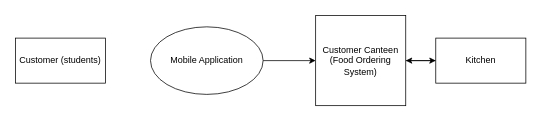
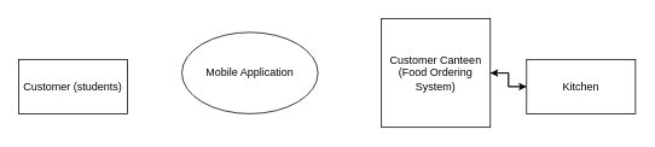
  <mxCell id="0" />
  <mxCell id="1" parent="0" />
- <mxCell id="2" value="Customer (students)" style="rounded=0;whiteSpace=wrap;html=1;fillColor=default;strokeColor=default;fontColor=default;" vertex="1" parent="1"><mxGeometry x="20" y="50" width="120" height="60" as="geometry" /></mxCell>
+ <mxCell id="2" value="Customer (students)" style="rounded=0;whiteSpace=wrap;html=1;fillColor=default;strokeColor=default;fontColor=default;" vertex="1" parent="1"><mxGeometry x="20" y="65" width="120" height="60" as="geometry" /></mxCell>
  <mxCell id="3" style="edgeStyle=orthogonalEdgeStyle;rounded=0;orthogonalLoop=1;jettySize=auto;html=1;exitX=1;exitY=0.5;exitDx=0;exitDy=0;entryX=0;entryY=0.5;entryDx=0;entryDy=0;fontColor=default;" edge="1" parent="1" source="4" target="6"><mxGeometry relative="1" as="geometry" /></mxCell>
  <mxCell id="4" value="Customer Canteen&lt;br&gt;(Food Ordering System)" style="whiteSpace=wrap;html=1;aspect=fixed;fontColor=default;strokeColor=default;fillColor=default;" vertex="1" parent="1"><mxGeometry x="420" y="20" width="120" height="120" as="geometry" /></mxCell>
  <mxCell id="5" style="edgeStyle=orthogonalEdgeStyle;rounded=0;orthogonalLoop=1;jettySize=auto;html=1;entryX=1;entryY=0.5;entryDx=0;entryDy=0;fontColor=default;" edge="1" parent="1" source="6" target="4"><mxGeometry relative="1" as="geometry" /></mxCell>
- <mxCell id="6" value="Kitchen" style="rounded=0;whiteSpace=wrap;html=1;fontColor=default;strokeColor=default;fillColor=default;" vertex="1" parent="1"><mxGeometry x="580" y="50" width="120" height="60" as="geometry" /></mxCell>
- <mxCell id="7" style="edgeStyle=orthogonalEdgeStyle;rounded=0;orthogonalLoop=1;jettySize=auto;html=1;exitX=1;exitY=0.5;exitDx=0;exitDy=0;entryX=0;entryY=0.5;entryDx=0;entryDy=0;fontColor=default;" edge="1" parent="1" source="8" target="4"><mxGeometry relative="1" as="geometry" /></mxCell>
+ <mxCell id="6" value="Kitchen" style="rounded=0;whiteSpace=wrap;html=1;fontColor=default;strokeColor=default;fillColor=default;" vertex="1" parent="1"><mxGeometry x="580" y="65" width="120" height="60" as="geometry" /></mxCell>
  <mxCell id="8" value="Mobile Application" style="ellipse;whiteSpace=wrap;html=1;fontColor=default;strokeColor=default;fillColor=default;" vertex="1" parent="1"><mxGeometry x="200" y="35" width="150" height="90" as="geometry" /></mxCell>
